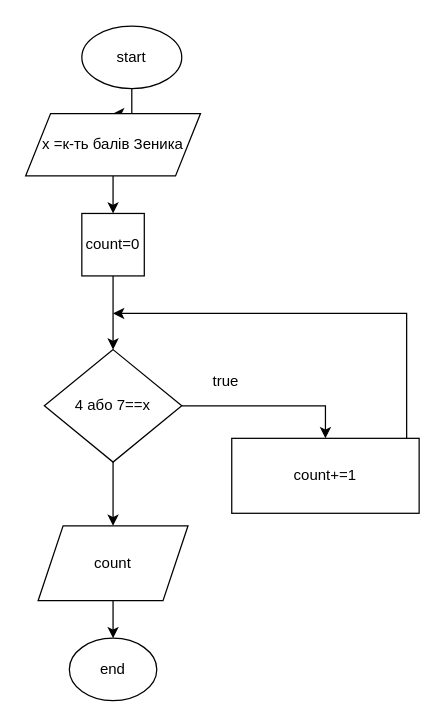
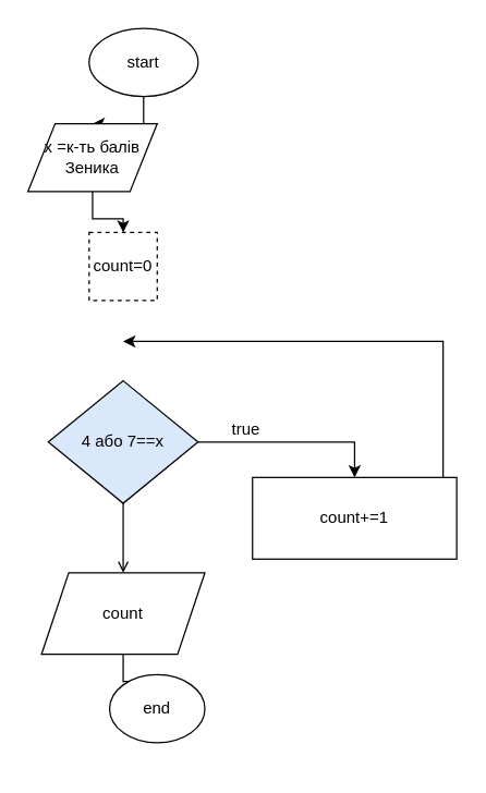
  <mxCell id="0" />
  <mxCell id="1" parent="0" />
  <mxCell id="2" value="" style="edgeStyle=orthogonalEdgeStyle;rounded=0;orthogonalLoop=1;jettySize=auto;html=1;" parent="1" source="3" target="5" edge="1"><mxGeometry relative="1" as="geometry" /></mxCell>
  <mxCell id="3" value="start" style="ellipse;whiteSpace=wrap;html=1;" parent="1" vertex="1"><mxGeometry x="65" y="20" width="80" height="50" as="geometry" /></mxCell>
  <mxCell id="4" value="" style="edgeStyle=orthogonalEdgeStyle;rounded=0;orthogonalLoop=1;jettySize=auto;html=1;" parent="1" source="5" target="7" edge="1"><mxGeometry relative="1" as="geometry" /></mxCell>
- <mxCell id="5" value="&lt;span class=&quot;katex&quot;&gt;x&lt;/span&gt; =к-ть балів Зеника" style="shape=parallelogram;perimeter=parallelogramPerimeter;whiteSpace=wrap;html=1;fixedSize=1;" parent="1" vertex="1"><mxGeometry x="20" y="90" width="140" height="50" as="geometry" /></mxCell>
- <mxCell id="6" value="" style="edgeStyle=orthogonalEdgeStyle;rounded=0;orthogonalLoop=1;jettySize=auto;html=1;" parent="1" source="7" target="10" edge="1"><mxGeometry relative="1" as="geometry" /></mxCell>
- <mxCell id="7" value="&lt;span class=&quot;base&quot;&gt;&lt;span class=&quot;mord mathnormal&quot;&gt;co&lt;/span&gt;&lt;span class=&quot;mord mathnormal&quot;&gt;u&lt;/span&gt;&lt;span class=&quot;mord mathnormal&quot;&gt;n&lt;/span&gt;&lt;span class=&quot;mord mathnormal&quot;&gt;t&lt;/span&gt;&lt;span class=&quot;mspace&quot;&gt;&lt;/span&gt;&lt;span class=&quot;mrel&quot;&gt;=&lt;/span&gt;&lt;span class=&quot;mspace&quot;&gt;&lt;/span&gt;&lt;/span&gt;&lt;span class=&quot;base&quot;&gt;&lt;span class=&quot;strut&quot;&gt;&lt;/span&gt;&lt;span class=&quot;mord&quot;&gt;0&lt;/span&gt;&lt;/span&gt;" style="whiteSpace=wrap;html=1;aspect=fixed;" parent="1" vertex="1"><mxGeometry x="65" y="170" width="50" height="50" as="geometry" /></mxCell>
+ <mxCell id="5" value="&lt;span class=&quot;katex&quot;&gt;x&lt;/span&gt; =к-ть балів Зеника" style="shape=parallelogram;perimeter=parallelogramPerimeter;whiteSpace=wrap;html=1;fixedSize=1;" parent="1" vertex="1"><mxGeometry x="20" y="90" width="95" height="50" as="geometry" /></mxCell>
+ <mxCell id="7" value="&lt;span class=&quot;base&quot;&gt;&lt;span class=&quot;mord mathnormal&quot;&gt;co&lt;/span&gt;&lt;span class=&quot;mord mathnormal&quot;&gt;u&lt;/span&gt;&lt;span class=&quot;mord mathnormal&quot;&gt;n&lt;/span&gt;&lt;span class=&quot;mord mathnormal&quot;&gt;t&lt;/span&gt;&lt;span class=&quot;mspace&quot;&gt;&lt;/span&gt;&lt;span class=&quot;mrel&quot;&gt;=&lt;/span&gt;&lt;span class=&quot;mspace&quot;&gt;&lt;/span&gt;&lt;/span&gt;&lt;span class=&quot;base&quot;&gt;&lt;span class=&quot;strut&quot;&gt;&lt;/span&gt;&lt;span class=&quot;mord&quot;&gt;0&lt;/span&gt;&lt;/span&gt;" style="whiteSpace=wrap;html=1;aspect=fixed;dashed=1;" parent="1" vertex="1"><mxGeometry x="65" y="170" width="50" height="50" as="geometry" /></mxCell>
  <mxCell id="8" style="edgeStyle=orthogonalEdgeStyle;rounded=0;orthogonalLoop=1;jettySize=auto;html=1;entryX=0.5;entryY=0;entryDx=0;entryDy=0;" parent="1" source="10" target="12" edge="1"><mxGeometry relative="1" as="geometry" /></mxCell>
- <mxCell id="9" value="" style="edgeStyle=orthogonalEdgeStyle;rounded=0;orthogonalLoop=1;jettySize=auto;html=1;" parent="1" source="10" target="14" edge="1"><mxGeometry relative="1" as="geometry" /></mxCell>
- <mxCell id="10" value="4 або 7==х" style="rhombus;whiteSpace=wrap;html=1;" parent="1" vertex="1"><mxGeometry x="35" y="279" width="110" height="90" as="geometry" /></mxCell>
+ <mxCell id="9" value="" style="edgeStyle=orthogonalEdgeStyle;rounded=0;orthogonalLoop=1;jettySize=auto;html=1;endArrow=open;" parent="1" source="10" target="14" edge="1"><mxGeometry relative="1" as="geometry" /></mxCell>
+ <mxCell id="10" value="4 або 7==х" style="rhombus;whiteSpace=wrap;html=1;fillColor=#dae8fc;" parent="1" vertex="1"><mxGeometry x="35" y="279" width="110" height="90" as="geometry" /></mxCell>
  <mxCell id="11" style="edgeStyle=orthogonalEdgeStyle;rounded=0;orthogonalLoop=1;jettySize=auto;html=1;exitX=1;exitY=0.5;exitDx=0;exitDy=0;" edge="1" parent="1" source="12"><mxGeometry relative="1" as="geometry"><mxPoint x="90" y="250" as="targetPoint" /><Array as="points"><mxPoint x="325" y="360" /><mxPoint x="325" y="250" /><mxPoint x="111" y="250" /></Array></mxGeometry></mxCell>
  <mxCell id="12" value="&lt;span class=&quot;base&quot;&gt;&lt;span class=&quot;mord mathnormal&quot;&gt;co&lt;/span&gt;&lt;span class=&quot;mord mathnormal&quot;&gt;u&lt;/span&gt;&lt;span class=&quot;mord mathnormal&quot;&gt;n&lt;/span&gt;&lt;span class=&quot;mord mathnormal&quot;&gt;t+=1&lt;/span&gt;&lt;/span&gt;" style="rounded=0;whiteSpace=wrap;html=1;" parent="1" vertex="1"><mxGeometry x="185" y="350" width="150" height="60" as="geometry" /></mxCell>
  <mxCell id="13" value="" style="edgeStyle=orthogonalEdgeStyle;rounded=0;orthogonalLoop=1;jettySize=auto;html=1;" edge="1" parent="1" source="14" target="15"><mxGeometry relative="1" as="geometry" /></mxCell>
  <mxCell id="14" value="&lt;span class=&quot;mord mathnormal&quot;&gt;co&lt;/span&gt;&lt;span class=&quot;mord mathnormal&quot;&gt;u&lt;/span&gt;&lt;span class=&quot;mord mathnormal&quot;&gt;n&lt;/span&gt;&lt;span class=&quot;mord mathnormal&quot;&gt;t&lt;/span&gt;" style="shape=parallelogram;perimeter=parallelogramPerimeter;whiteSpace=wrap;html=1;fixedSize=1;" parent="1" vertex="1"><mxGeometry x="30" y="420" width="120" height="60" as="geometry" /></mxCell>
- <mxCell id="15" value="end" style="ellipse;whiteSpace=wrap;html=1;" parent="1" vertex="1"><mxGeometry x="55" y="510" width="70" height="50" as="geometry" /></mxCell>
- <mxCell id="16" value="true" style="text;html=1;align=center;verticalAlign=middle;resizable=0;points=[];autosize=1;strokeColor=none;fillColor=none;" vertex="1" parent="1"><mxGeometry x="160" y="290" width="40" height="30" as="geometry" /></mxCell>
+ <mxCell id="15" value="end" style="ellipse;whiteSpace=wrap;html=1;" parent="1" vertex="1"><mxGeometry x="80" y="495" width="70" height="50" as="geometry" /></mxCell>
+ <mxCell id="16" value="true" style="text;html=1;align=center;verticalAlign=middle;resizable=0;points=[];autosize=1;strokeColor=none;fillColor=none;" vertex="1" parent="1"><mxGeometry x="160" y="300" width="40" height="30" as="geometry" /></mxCell>
